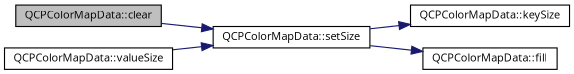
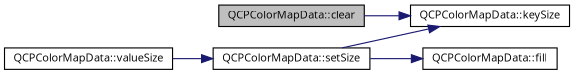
  digraph {
    fontname="Open Sans"
    rankdir=LR
    node [color=black fillcolor=white fontname="Open Sans" fontsize=10 shape=record style=filled]
    edge [color=midnightblue fontname="Open Sans" fontsize=10 labelfontname=Helvetica labelfontsize=10 style=solid]
    n1 [fillcolor=grey75 fontcolor=black height=0.2 label="QCPColorMapData::clear" width=0.4]
    n2 [height=0.2 label="QCPColorMapData::setSize" width=0.4]
    n3 [height=0.2 label="QCPColorMapData::keySize" width=0.4]
    n4 [height=0.2 label="QCPColorMapData::fill" width=0.4]
    n5 [height=0.2 label="QCPColorMapData::valueSize" width=0.4]
-   n1 -> n2
+   n1 -> n3
    n2 -> n3
    n2 -> n4
    n5 -> n2
  }
